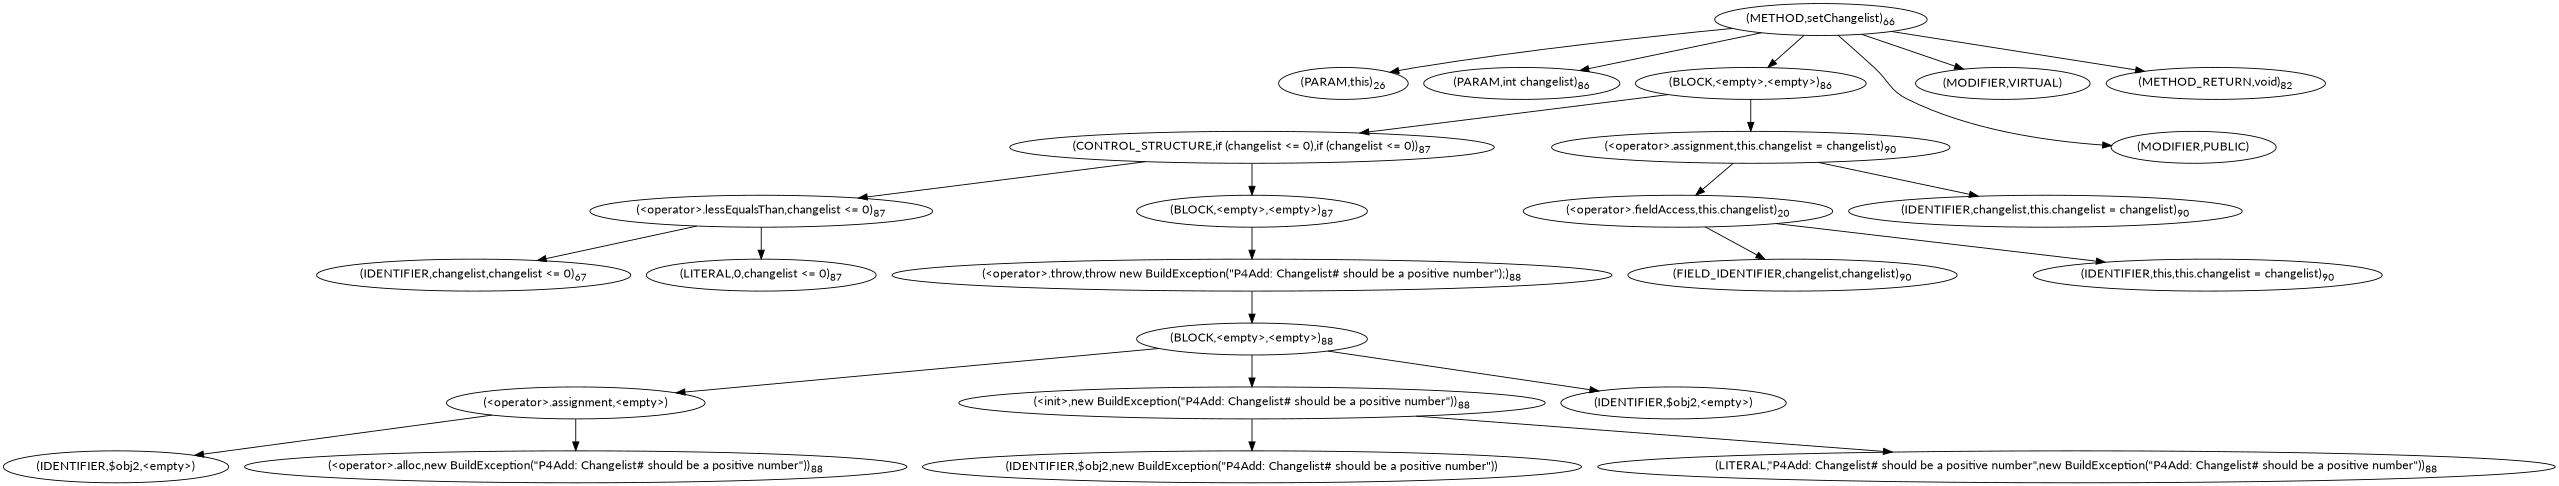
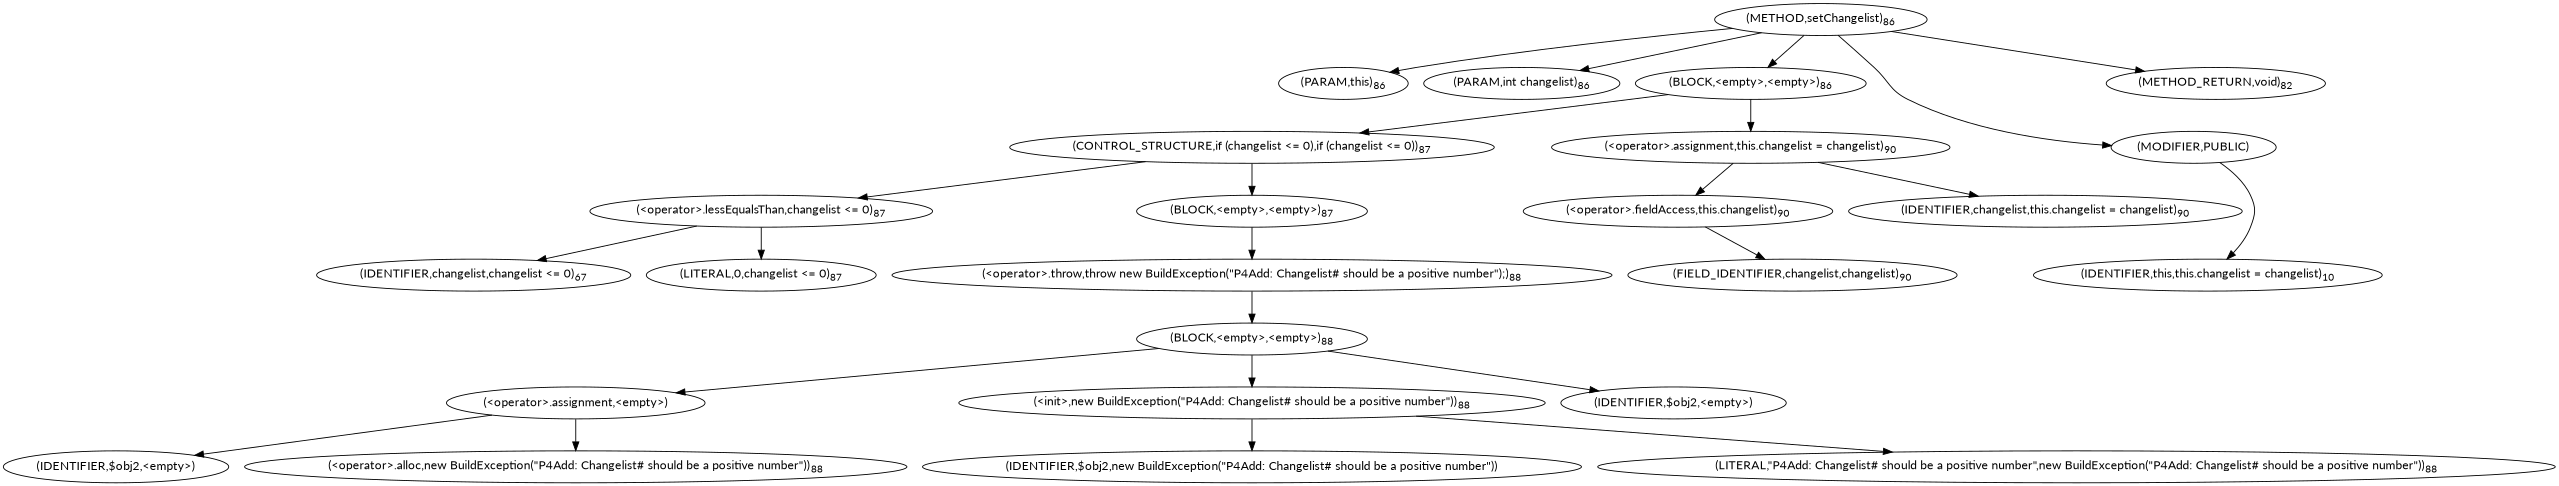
  digraph {
    fontname=Lato
    node [fontname=Lato]
    edge [fontname=Lato]
-   n1 [label=<(METHOD,setChangelist)<SUB>66</SUB>>]
-   n2 [label=<(PARAM,this)<SUB>26</SUB>>]
+   n1 [label=<(METHOD,setChangelist)<SUB>86</SUB>>]
+   n2 [label=<(PARAM,this)<SUB>86</SUB>>]
    n3 [label=<(PARAM,int changelist)<SUB>86</SUB>>]
    n4 [label=<(BLOCK,&lt;empty&gt;,&lt;empty&gt;)<SUB>86</SUB>>]
    n5 [label=<(MODIFIER,PUBLIC)>]
-   n6 [label=<(MODIFIER,VIRTUAL)>]
    n7 [label=<(METHOD_RETURN,void)<SUB>82</SUB>>]
    n8 [label=<(CONTROL_STRUCTURE,if (changelist &lt;= 0),if (changelist &lt;= 0))<SUB>87</SUB>>]
    n9 [label=<(&lt;operator&gt;.assignment,this.changelist = changelist)<SUB>90</SUB>>]
    n10 [label=<(&lt;operator&gt;.lessEqualsThan,changelist &lt;= 0)<SUB>87</SUB>>]
    n11 [label=<(BLOCK,&lt;empty&gt;,&lt;empty&gt;)<SUB>87</SUB>>]
-   n12 [label=<(&lt;operator&gt;.fieldAccess,this.changelist)<SUB>20</SUB>>]
+   n12 [label=<(&lt;operator&gt;.fieldAccess,this.changelist)<SUB>90</SUB>>]
    n13 [label=<(IDENTIFIER,changelist,this.changelist = changelist)<SUB>90</SUB>>]
    n14 [label=<(IDENTIFIER,changelist,changelist &lt;= 0)<SUB>67</SUB>>]
    n15 [label=<(LITERAL,0,changelist &lt;= 0)<SUB>87</SUB>>]
    n16 [label=<(&lt;operator&gt;.throw,throw new BuildException(&quot;P4Add: Changelist# should be a positive number&quot;);)<SUB>88</SUB>>]
    n17 [label=<(BLOCK,&lt;empty&gt;,&lt;empty&gt;)<SUB>88</SUB>>]
    n18 [label=<(&lt;operator&gt;.assignment,&lt;empty&gt;)>]
    n19 [label=<(&lt;init&gt;,new BuildException(&quot;P4Add: Changelist# should be a positive number&quot;))<SUB>88</SUB>>]
    n20 [label=<(IDENTIFIER,$obj2,&lt;empty&gt;)>]
    n21 [label=<(IDENTIFIER,$obj2,&lt;empty&gt;)>]
    n22 [label=<(&lt;operator&gt;.alloc,new BuildException(&quot;P4Add: Changelist# should be a positive number&quot;))<SUB>88</SUB>>]
    n23 [label=<(IDENTIFIER,$obj2,new BuildException(&quot;P4Add: Changelist# should be a positive number&quot;))>]
    n24 [label=<(LITERAL,&quot;P4Add: Changelist# should be a positive number&quot;,new BuildException(&quot;P4Add: Changelist# should be a positive number&quot;))<SUB>88</SUB>>]
-   n25 [label=<(IDENTIFIER,this,this.changelist = changelist)<SUB>90</SUB>>]
+   n25 [label=<(IDENTIFIER,this,this.changelist = changelist)<SUB>10</SUB>>]
    n26 [label=<(FIELD_IDENTIFIER,changelist,changelist)<SUB>90</SUB>>]
    n1 -> n2
    n1 -> n3
    n1 -> n4
    n1 -> n5
-   n1 -> n6
    n1 -> n7
    n4 -> n8
    n4 -> n9
    n8 -> n10
    n8 -> n11
    n9 -> n12
    n9 -> n13
    n10 -> n14
    n10 -> n15
    n11 -> n16
-   n12 -> n25
+   n5 -> n25
    n12 -> n26
    n16 -> n17
    n17 -> n18
    n17 -> n19
    n17 -> n20
    n18 -> n21
    n18 -> n22
    n19 -> n23
    n19 -> n24
  }
